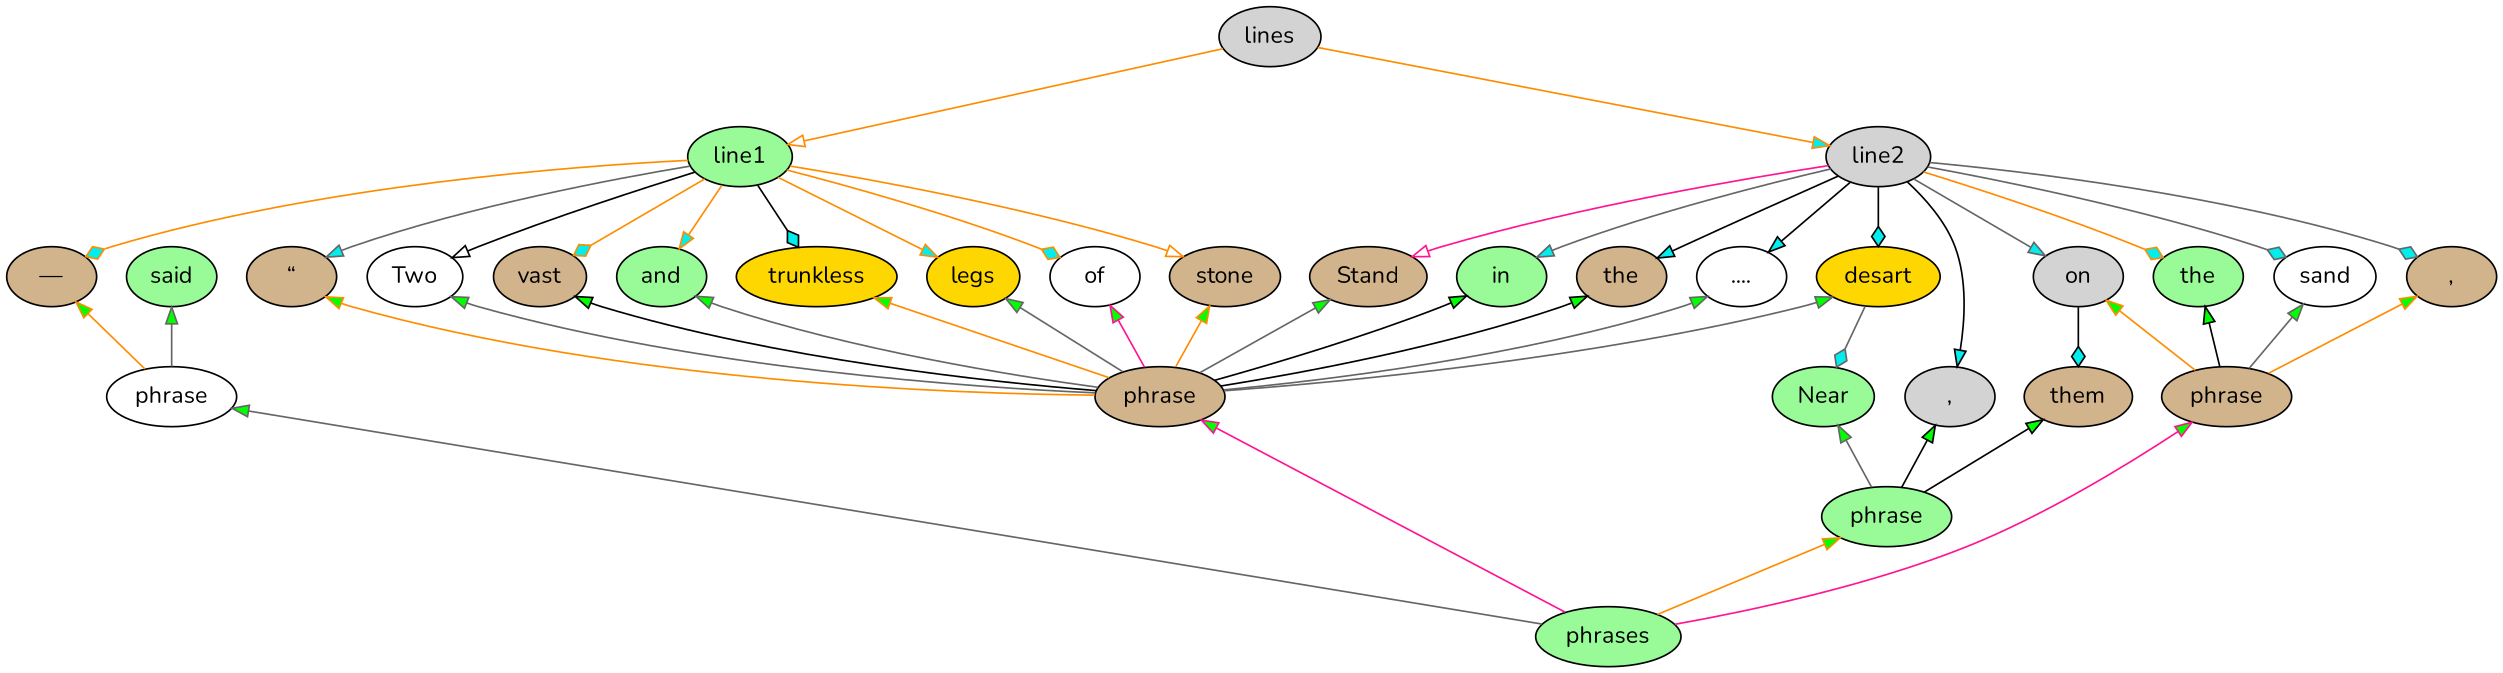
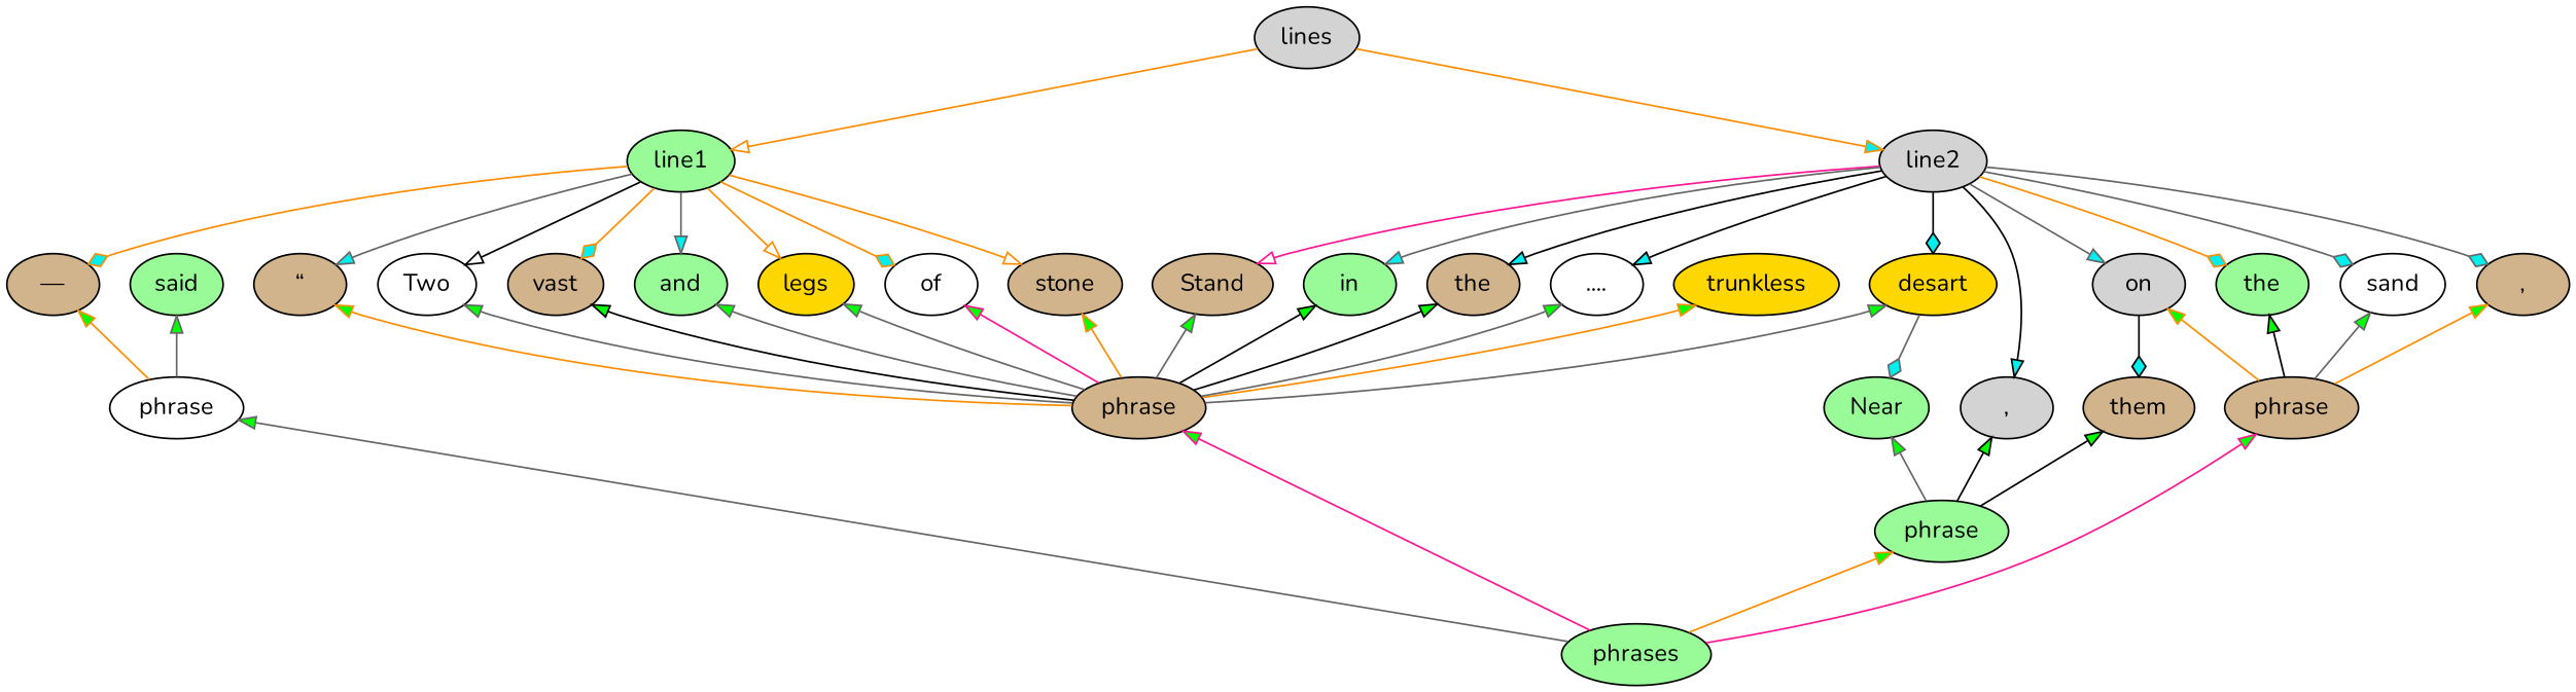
  digraph {
    fontname=Nunito
    node [fillcolor=tan fontname=Nunito rank=same style=filled]
    edge [color=darkorange fillcolor=green fontname=Nunito style=filled dir=back]
    lines [fillcolor=lightgrey rank=max]
    line1 [fillcolor=palegreen rank=max]
    line2 [fillcolor=lightgrey rank=max]
    n4 [fillcolor=palegreen label=said]
    n5 [label="—"]
    n6 [label="“"]
    n7 [fillcolor=white label=Two]
    n8 [label=vast]
    n9 [fillcolor=palegreen label=and]
    n10 [fillcolor=gold label=trunkless]
    n11 [fillcolor=gold label=legs]
    n12 [fillcolor=white label=of]
    n13 [label=stone]
    n14 [label=Stand]
    n15 [fillcolor=palegreen label=in]
    n16 [label=the]
    n17 [fillcolor=gold label=desart]
    n18 [fillcolor=white label="...."]
    n19 [fillcolor=palegreen label=Near]
    n20 [label=them]
    n21 [fillcolor=lightgrey label=","]
    n22 [fillcolor=lightgrey label=on]
    n23 [fillcolor=palegreen label=the]
    n24 [fillcolor=white label=sand]
    n25 [label=","]
    phrase [rank=""]
    n27 [fillcolor=white label=phrase rank=""]
    n28 [fillcolor=palegreen label=phrase rank=""]
    n29 [label=phrase rank=""]
    phrases [fillcolor=palegreen rank=""]
    subgraph sub_1 {
      lines
      line1
      line2
    }
    subgraph sub_2 {
      lines
      line1
      line2
    }
    subgraph sub_3 {
      n4
      n5
      n6
      n7
      n8
      n9
      n10
      n11
      n12
      n13
      n14
      n15
      n16
      n17
      n18
      n19
      n20
      n21
      n22
      n23
      n24
      n25
    }
    subgraph sub_4 {
      phrase
      n27
      n28
      n29
    }
    subgraph sub_5 {
      line1
      line2
      n4
      n5
      n6
      n7
      n8
      n9
      n10
      n11
      n12
      n13
      n14
      n15
      n16
      n17
      n18
      n19
      n20
      n21
      n22
      n23
      n24
      n25
    }
    subgraph sub_6 {
      rank=sink
      phrases
    }
    subgraph sub_7 {
      phrase
      n27
      n28
      n29
      phrases
    }
    subgraph sub_8 {
      n4
      n5
      n6
      n7
      n8
      n9
      n10
      n11
      n12
      n13
      n14
      n15
      n16
      n17
      n18
      n19
      n20
      n21
      n22
      n23
      n24
      n25
      phrase
      n27
      n28
      n29
    }
    lines -> line1 [arrowhead=onormal fillcolor=cyan2 dir=""]
    lines -> line2 [arrowhead=normal fillcolor=cyan2 dir=""]
    line1 -> n5 [arrowhead=diamond fillcolor=cyan2 dir=""]
    line1 -> n6 [arrowhead=normal color=gray40 fillcolor=cyan2 dir=""]
    line1 -> n7 [arrowhead=onormal color=black fillcolor=cyan2 dir=""]
    line1 -> n8 [arrowhead=diamond fillcolor=cyan2 dir=""]
-   line1 -> n9 [arrowhead=normal fillcolor=cyan2 dir=""]
-   line1 -> n10 [arrowhead=diamond color=black fillcolor=cyan2 dir=""]
-   line1 -> n11 [arrowhead=normal fillcolor=cyan2 dir=""]
+   line1 -> n9 [arrowhead=normal color=gray40 fillcolor=cyan2 dir=""]
+   line1 -> n11 [arrowhead=onormal fillcolor=cyan2 dir=""]
    line1 -> n12 [arrowhead=diamond fillcolor=cyan2 dir=""]
    line1 -> n13 [arrowhead=onormal fillcolor=cyan2 dir=""]
    line2 -> n14 [arrowhead=onormal color=deeppink fillcolor=cyan2 dir=""]
    line2 -> n15 [arrowhead=normal color=gray40 fillcolor=cyan2 dir=""]
    line2 -> n16 [arrowhead=normal color=black fillcolor=cyan2 dir=""]
    line2 -> n17 [arrowhead=diamond color=black fillcolor=cyan2 dir=""]
    line2 -> n18 [arrowhead=normal color=black fillcolor=cyan2 dir=""]
    line2 -> n21 [arrowhead=normal color=black fillcolor=cyan2 dir=""]
    line2 -> n22 [arrowhead=normal color=gray40 fillcolor=cyan2 dir=""]
    line2 -> n23 [arrowhead=diamond fillcolor=cyan2 dir=""]
    line2 -> n24 [arrowhead=diamond color=gray40 fillcolor=cyan2 dir=""]
    line2 -> n25 [arrowhead=diamond color=gray40 fillcolor=cyan2 dir=""]
    n4 -> n27 [color=gray40]
    n5 -> n27
    n6 -> phrase
    n7 -> phrase [color=gray40]
    n8 -> phrase [color=black]
    n9 -> phrase [color=gray40]
    n10 -> phrase
    n11 -> phrase [color=gray40]
    n12 -> phrase [color=deeppink]
    n13 -> phrase
    n14 -> phrase [color=gray40]
    n15 -> phrase [color=black]
    n16 -> phrase [color=black]
    n17 -> n19 [arrowhead=diamond color=gray40 fillcolor=cyan2 dir=""]
    n17 -> phrase [color=gray40]
    n18 -> phrase [color=gray40]
    n19 -> n28 [color=gray40]
    n20 -> n28 [color=black]
    n21 -> n28 [color=black]
    n22 -> n20 [arrowhead=diamond color=black fillcolor=cyan2 dir=""]
    n22 -> n29
    n23 -> n29 [color=black]
    n24 -> n29 [color=gray40]
    n25 -> n29
    phrase -> phrases [color=deeppink]
    n27 -> phrases [color=gray40]
    n28 -> phrases
    n29 -> phrases [color=deeppink]
  }
